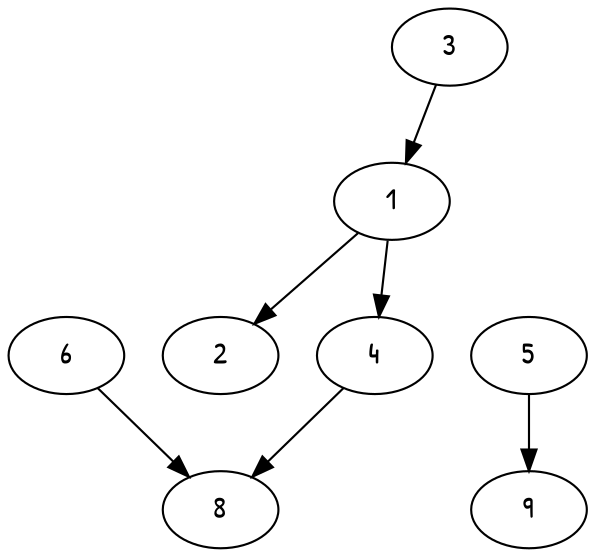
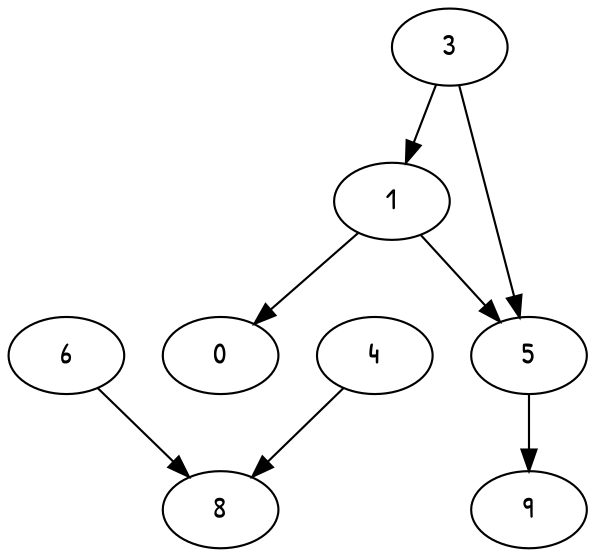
  digraph {
    fontname="Patrick Hand"
    node [fontname="Patrick Hand"]
    edge [fontname="Patrick Hand"]
    1 [alpha=36.13]
-   2 [alpha=23.12]
+   2 [alpha=23.12 label=0]
    4 [alpha=47.35]
    3 [alpha=34.82]
    5 [alpha=36.44]
    8 [alpha=38.64]
    9 [alpha=24.09]
    6 [alpha=20.78]
    1 -> 2
-   1 -> 4
+   1 -> 5
    4 -> 8
    3 -> 1
+   3 -> 5
    5 -> 9
    6 -> 8
  }
